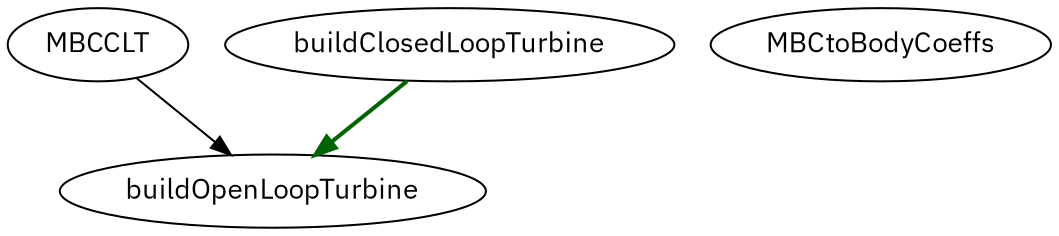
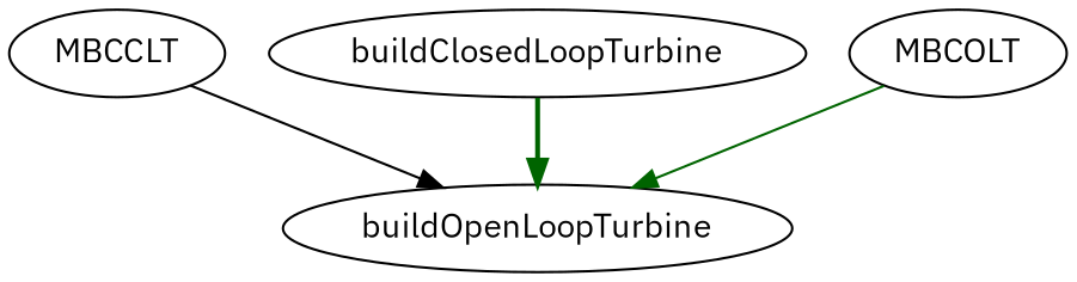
  digraph {
    fontname="IBM Plex Sans"
    node [fontname="IBM Plex Sans"]
    edge [color=darkgreen fontname="IBM Plex Sans" style=solid]
    MBCCLT
    buildOpenLoopTurbine
    buildClosedLoopTurbine
-   MBCtoBodyCoeffs
+   MBCOLT
    MBCCLT -> buildOpenLoopTurbine [color=black]
    buildClosedLoopTurbine -> buildOpenLoopTurbine [style=bold]
+   MBCOLT -> buildOpenLoopTurbine
  }
